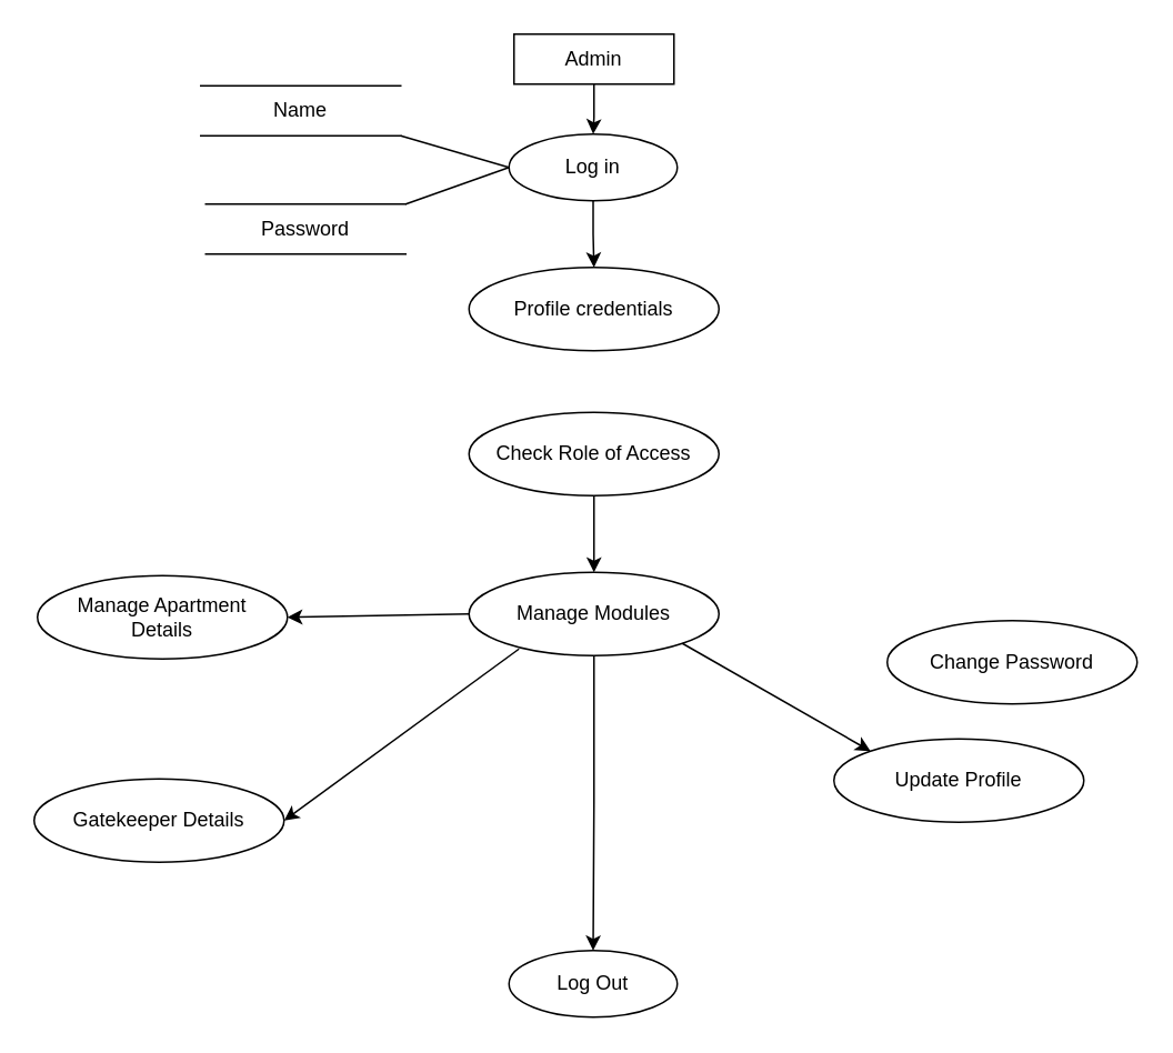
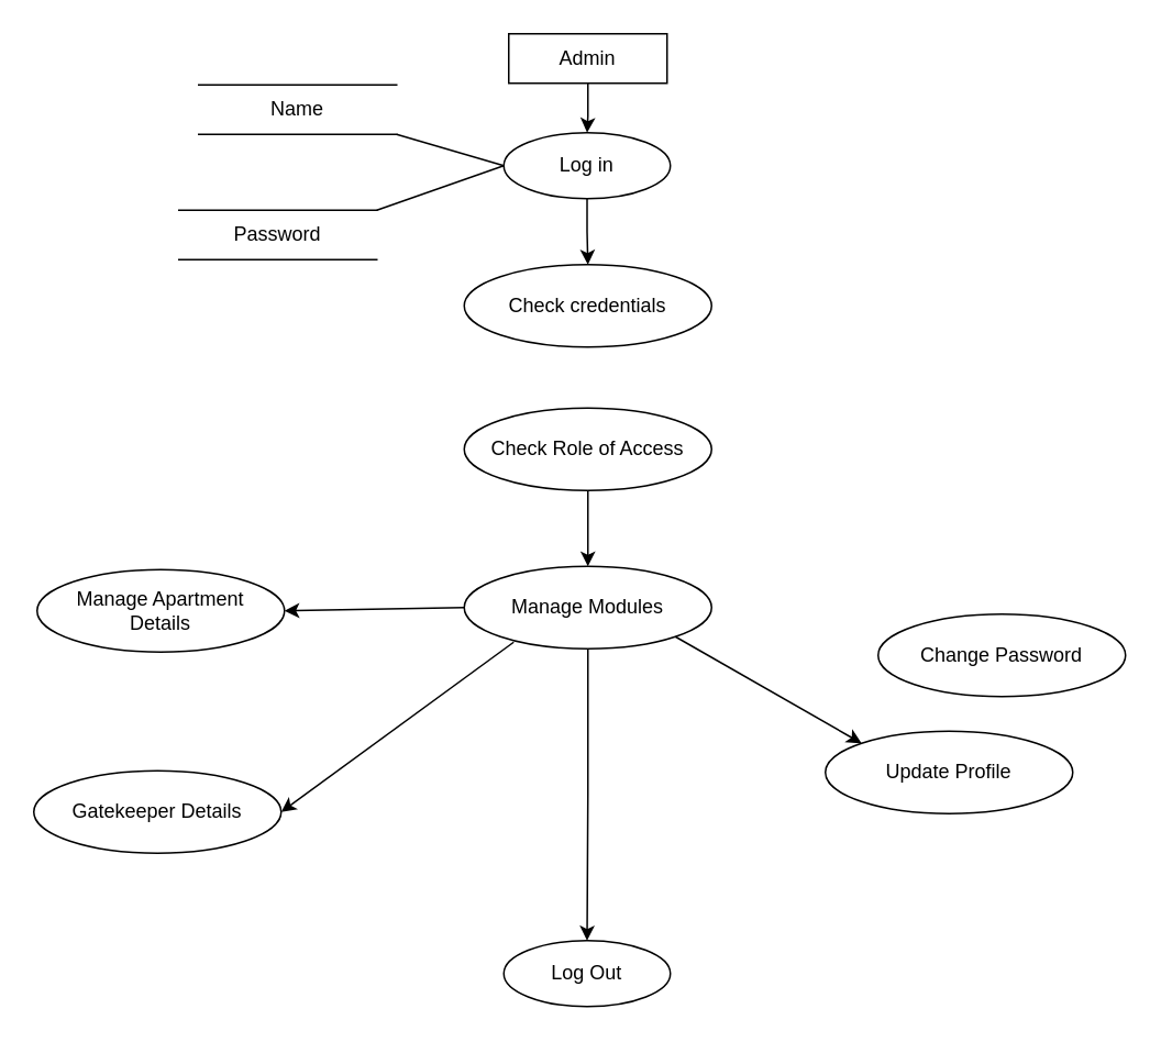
  <mxCell id="0" />
  <mxCell id="1" parent="0" />
  <mxCell id="2" value="" style="edgeStyle=orthogonalEdgeStyle;rounded=0;orthogonalLoop=1;jettySize=auto;html=1;" edge="1" parent="1" source="3" target="14"><mxGeometry relative="1" as="geometry" /></mxCell>
  <mxCell id="3" value="Admin" style="rounded=0;whiteSpace=wrap;html=1;" vertex="1" parent="1"><mxGeometry x="308" y="20" width="96" height="30" as="geometry" /></mxCell>
  <mxCell id="4" value="Name" style="shape=partialRectangle;whiteSpace=wrap;html=1;left=0;right=0;fillColor=none;" vertex="1" parent="1"><mxGeometry x="120" y="51" width="120" height="30" as="geometry" /></mxCell>
- <mxCell id="5" value="Password" style="shape=partialRectangle;whiteSpace=wrap;html=1;left=0;right=0;fillColor=none;" vertex="1" parent="1"><mxGeometry x="123" y="122" width="120" height="30" as="geometry" /></mxCell>
+ <mxCell id="5" value="Password" style="shape=partialRectangle;whiteSpace=wrap;html=1;left=0;right=0;fillColor=none;" vertex="1" parent="1"><mxGeometry x="108" y="127" width="120" height="30" as="geometry" /></mxCell>
  <mxCell id="6" value="Manage Apartment&lt;br&gt;Details" style="ellipse;whiteSpace=wrap;html=1;" vertex="1" parent="1"><mxGeometry x="22" y="345" width="150" height="50" as="geometry" /></mxCell>
  <mxCell id="7" value="Gatekeeper Details" style="ellipse;whiteSpace=wrap;html=1;" vertex="1" parent="1"><mxGeometry x="20" y="467" width="150" height="50" as="geometry" /></mxCell>
  <mxCell id="8" value="Change Password" style="ellipse;whiteSpace=wrap;html=1;" vertex="1" parent="1"><mxGeometry x="532" y="372" width="150" height="50" as="geometry" /></mxCell>
  <mxCell id="9" value="Update Profile" style="ellipse;whiteSpace=wrap;html=1;" vertex="1" parent="1"><mxGeometry x="500" y="443" width="150" height="50" as="geometry" /></mxCell>
  <mxCell id="10" style="edgeStyle=orthogonalEdgeStyle;rounded=0;orthogonalLoop=1;jettySize=auto;html=1;entryX=0.5;entryY=0;entryDx=0;entryDy=0;" edge="1" parent="1" source="11" target="22"><mxGeometry relative="1" as="geometry" /></mxCell>
  <mxCell id="11" value="Manage Modules" style="ellipse;whiteSpace=wrap;html=1;" vertex="1" parent="1"><mxGeometry x="281" y="343" width="150" height="50" as="geometry" /></mxCell>
- <mxCell id="12" value="Profile&amp;nbsp;credentials" style="ellipse;whiteSpace=wrap;html=1;" vertex="1" parent="1"><mxGeometry x="281" y="160" width="150" height="50" as="geometry" /></mxCell>
+ <mxCell id="12" value="Check&amp;nbsp;credentials" style="ellipse;whiteSpace=wrap;html=1;" vertex="1" parent="1"><mxGeometry x="281" y="160" width="150" height="50" as="geometry" /></mxCell>
  <mxCell id="13" value="" style="edgeStyle=orthogonalEdgeStyle;rounded=0;orthogonalLoop=1;jettySize=auto;html=1;" edge="1" parent="1" source="14" target="12"><mxGeometry relative="1" as="geometry" /></mxCell>
  <mxCell id="14" value="Log in" style="ellipse;whiteSpace=wrap;html=1;" vertex="1" parent="1"><mxGeometry x="305" y="80" width="101" height="40" as="geometry" /></mxCell>
  <mxCell id="15" value="" style="endArrow=classic;html=1;rounded=0;exitX=0;exitY=0.5;exitDx=0;exitDy=0;entryX=1;entryY=0.5;entryDx=0;entryDy=0;" edge="1" parent="1" source="11" target="6"><mxGeometry width="50" height="50" relative="1" as="geometry"><mxPoint x="202" y="453" as="sourcePoint" /><mxPoint x="252" y="403" as="targetPoint" /></mxGeometry></mxCell>
  <mxCell id="16" value="" style="endArrow=classic;html=1;rounded=0;exitX=0.2;exitY=0.92;exitDx=0;exitDy=0;entryX=1;entryY=0.5;entryDx=0;entryDy=0;exitPerimeter=0;" edge="1" parent="1" source="11" target="7"><mxGeometry width="50" height="50" relative="1" as="geometry"><mxPoint x="302.967" y="336.678" as="sourcePoint" /><mxPoint x="192" y="390" as="targetPoint" /></mxGeometry></mxCell>
  <mxCell id="17" value="" style="endArrow=classic;html=1;rounded=0;entryX=0;entryY=0;entryDx=0;entryDy=0;exitX=1;exitY=1;exitDx=0;exitDy=0;" edge="1" parent="1" source="11" target="9"><mxGeometry width="50" height="50" relative="1" as="geometry"><mxPoint x="432" y="370" as="sourcePoint" /><mxPoint x="202" y="400" as="targetPoint" /></mxGeometry></mxCell>
  <mxCell id="18" value="" style="edgeStyle=orthogonalEdgeStyle;rounded=0;orthogonalLoop=1;jettySize=auto;html=1;" edge="1" parent="1" source="19" target="11"><mxGeometry relative="1" as="geometry" /></mxCell>
  <mxCell id="19" value="Check Role of Access" style="ellipse;whiteSpace=wrap;html=1;" vertex="1" parent="1"><mxGeometry x="281" y="247" width="150" height="50" as="geometry" /></mxCell>
  <mxCell id="20" value="" style="endArrow=none;html=1;rounded=0;exitX=1;exitY=0;exitDx=0;exitDy=0;" edge="1" parent="1" source="5"><mxGeometry width="50" height="50" relative="1" as="geometry"><mxPoint x="255" y="150" as="sourcePoint" /><mxPoint x="305" y="100" as="targetPoint" /></mxGeometry></mxCell>
  <mxCell id="21" value="" style="endArrow=none;html=1;rounded=0;exitX=1;exitY=1;exitDx=0;exitDy=0;entryX=0;entryY=0.5;entryDx=0;entryDy=0;" edge="1" parent="1" source="4" target="14"><mxGeometry width="50" height="50" relative="1" as="geometry"><mxPoint x="252" y="138" as="sourcePoint" /><mxPoint x="315" y="110" as="targetPoint" /></mxGeometry></mxCell>
  <mxCell id="22" value="Log Out" style="ellipse;whiteSpace=wrap;html=1;" vertex="1" parent="1"><mxGeometry x="305" y="570" width="101" height="40" as="geometry" /></mxCell>
